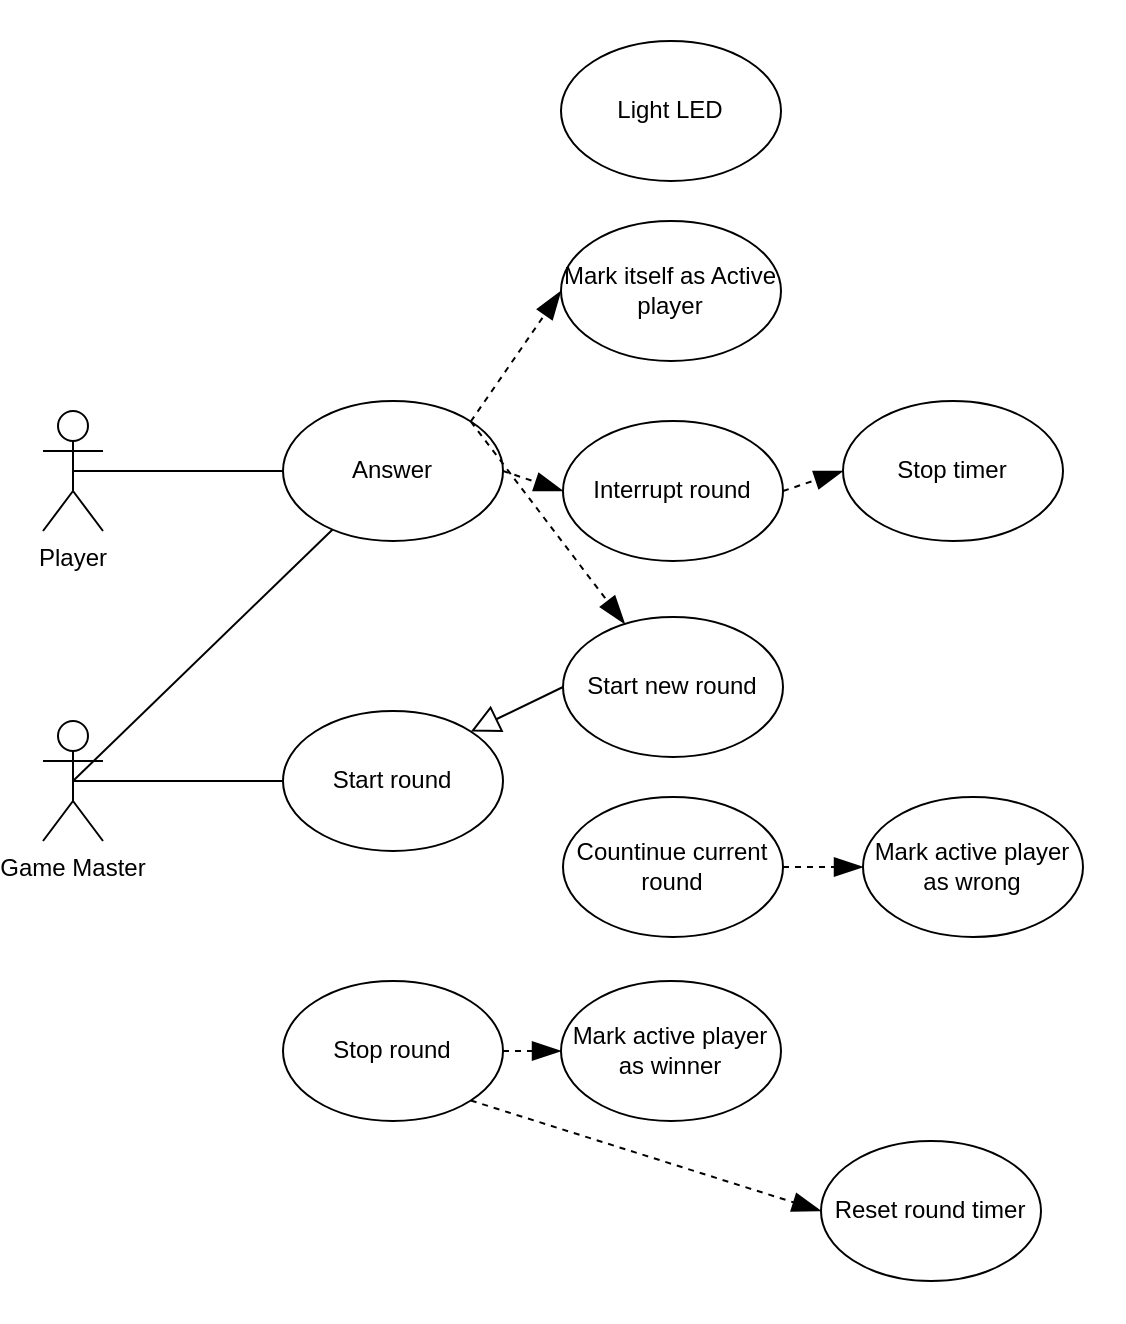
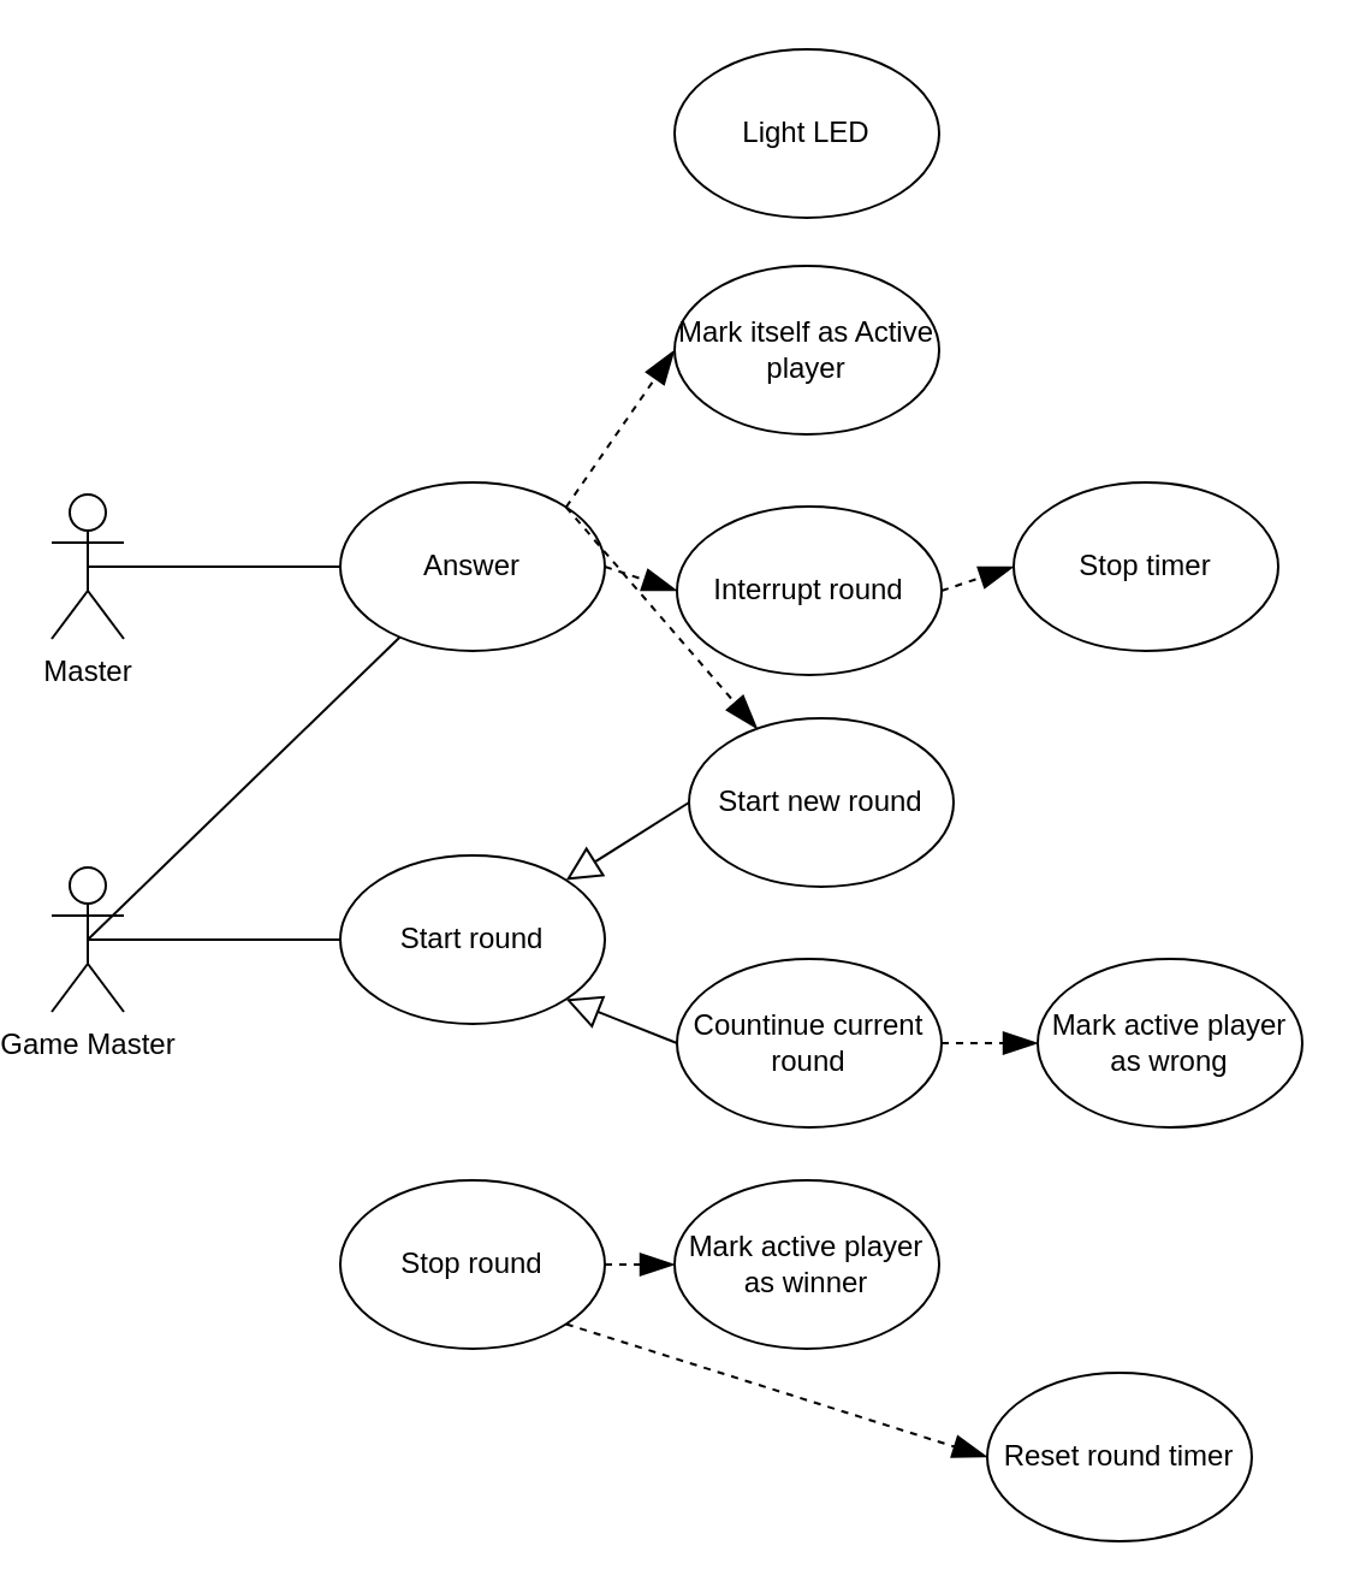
  <mxCell id="0" />
  <mxCell id="1" parent="0" />
  <mxCell id="2" value="Game Master" style="shape=umlActor;verticalLabelPosition=bottom;verticalAlign=top;html=1;outlineConnect=0;" vertex="1" parent="1"><mxGeometry x="20" y="360" width="30" height="60" as="geometry" /></mxCell>
- <mxCell id="3" value="Player" style="shape=umlActor;verticalLabelPosition=bottom;verticalAlign=top;html=1;outlineConnect=0;" vertex="1" parent="1"><mxGeometry x="20" y="205" width="30" height="60" as="geometry" /></mxCell>
+ <mxCell id="3" value="Master" style="shape=umlActor;verticalLabelPosition=bottom;verticalAlign=top;html=1;outlineConnect=0;" vertex="1" parent="1"><mxGeometry x="20" y="205" width="30" height="60" as="geometry" /></mxCell>
  <mxCell id="4" value="Start round" style="ellipse;whiteSpace=wrap;html=1;" vertex="1" parent="1"><mxGeometry x="140" y="355" width="110" height="70" as="geometry" /></mxCell>
- <mxCell id="5" value="Start new round" style="ellipse;whiteSpace=wrap;html=1;" vertex="1" parent="1"><mxGeometry x="280" y="308" width="110" height="70" as="geometry" /></mxCell>
+ <mxCell id="5" value="Start new round" style="ellipse;whiteSpace=wrap;html=1;" vertex="1" parent="1"><mxGeometry x="285" y="298" width="110" height="70" as="geometry" /></mxCell>
  <mxCell id="6" value="Countinue current round" style="ellipse;whiteSpace=wrap;html=1;" vertex="1" parent="1"><mxGeometry x="280" y="398" width="110" height="70" as="geometry" /></mxCell>
  <mxCell id="7" value="Stop round" style="ellipse;whiteSpace=wrap;html=1;" vertex="1" parent="1"><mxGeometry x="140" y="490" width="110" height="70" as="geometry" /></mxCell>
  <mxCell id="8" value="Mark active player as wrong" style="ellipse;whiteSpace=wrap;html=1;" vertex="1" parent="1"><mxGeometry x="430" y="398" width="110" height="70" as="geometry" /></mxCell>
  <mxCell id="9" value="Mark active player as winner" style="ellipse;whiteSpace=wrap;html=1;" vertex="1" parent="1"><mxGeometry x="279" y="490" width="110" height="70" as="geometry" /></mxCell>
  <mxCell id="10" value="Interrupt round" style="ellipse;whiteSpace=wrap;html=1;" vertex="1" parent="1"><mxGeometry x="280" y="210" width="110" height="70" as="geometry" /></mxCell>
  <mxCell id="11" value="Mark itself as Active player" style="ellipse;whiteSpace=wrap;html=1;" vertex="1" parent="1"><mxGeometry x="279" y="110" width="110" height="70" as="geometry" /></mxCell>
  <mxCell id="12" value="" style="endArrow=block;endFill=0;endSize=12;html=1;rounded=0;startArrow=none;startFill=0;exitX=0;exitY=0.5;exitDx=0;exitDy=0;entryX=1;entryY=0;entryDx=0;entryDy=0;" edge="1" parent="1" source="5" target="4"><mxGeometry width="160" relative="1" as="geometry"><mxPoint x="150" y="420" as="sourcePoint" /><mxPoint x="310" y="420" as="targetPoint" /></mxGeometry></mxCell>
+ <mxCell id="13" value="" style="endArrow=block;endFill=0;endSize=12;html=1;rounded=0;startArrow=none;startFill=0;exitX=0;exitY=0.5;exitDx=0;exitDy=0;entryX=1;entryY=1;entryDx=0;entryDy=0;" edge="1" parent="1" source="6" target="4"><mxGeometry width="160" relative="1" as="geometry"><mxPoint x="290" y="353" as="sourcePoint" /><mxPoint x="243.984" y="375.31" as="targetPoint" /></mxGeometry></mxCell>
  <mxCell id="14" value="" style="endArrow=blockThin;endFill=1;endSize=12;html=1;rounded=0;dashed=1;exitX=1;exitY=0.5;exitDx=0;exitDy=0;entryX=0;entryY=0.5;entryDx=0;entryDy=0;" edge="1" parent="1" source="6" target="8"><mxGeometry width="160" relative="1" as="geometry"><mxPoint x="230" y="480" as="sourcePoint" /><mxPoint x="390" y="480" as="targetPoint" /></mxGeometry></mxCell>
  <mxCell id="15" value="" style="endArrow=blockThin;endFill=1;endSize=12;html=1;rounded=0;dashed=1;exitX=1;exitY=0.5;exitDx=0;exitDy=0;entryX=0;entryY=0.5;entryDx=0;entryDy=0;" edge="1" parent="1" source="7" target="9"><mxGeometry width="160" relative="1" as="geometry"><mxPoint x="270" y="433" as="sourcePoint" /><mxPoint x="310" y="433" as="targetPoint" /></mxGeometry></mxCell>
  <mxCell id="16" value="Reset round timer" style="ellipse;whiteSpace=wrap;html=1;" vertex="1" parent="1"><mxGeometry x="409" y="570" width="110" height="70" as="geometry" /></mxCell>
  <mxCell id="17" value="" style="endArrow=blockThin;endFill=1;endSize=12;html=1;rounded=0;dashed=1;exitX=1;exitY=1;exitDx=0;exitDy=0;entryX=0;entryY=0.5;entryDx=0;entryDy=0;" edge="1" parent="1" source="7" target="16"><mxGeometry width="160" relative="1" as="geometry"><mxPoint x="260" y="535" as="sourcePoint" /><mxPoint x="300" y="535" as="targetPoint" /></mxGeometry></mxCell>
  <mxCell id="18" value="" style="endArrow=none;startArrow=none;endFill=0;startFill=0;endSize=8;startSize=10;html=1;rounded=0;entryX=0;entryY=0.5;entryDx=0;entryDy=0;exitX=0.5;exitY=0.5;exitDx=0;exitDy=0;exitPerimeter=0;" edge="1" parent="1" source="2" target="4"><mxGeometry width="160" relative="1" as="geometry"><mxPoint x="30" y="440" as="sourcePoint" /><mxPoint x="190" y="440" as="targetPoint" /></mxGeometry></mxCell>
  <mxCell id="19" value="" style="endArrow=none;startArrow=none;endFill=0;startFill=0;endSize=8;startSize=10;html=1;rounded=0;exitX=0.5;exitY=0.5;exitDx=0;exitDy=0;exitPerimeter=0;" edge="1" parent="1" source="2" target="20"><mxGeometry width="160" relative="1" as="geometry"><mxPoint x="45" y="400" as="sourcePoint" /><mxPoint x="150" y="400" as="targetPoint" /></mxGeometry></mxCell>
  <mxCell id="20" value="Answer" style="ellipse;whiteSpace=wrap;html=1;" vertex="1" parent="1"><mxGeometry x="140" y="200" width="110" height="70" as="geometry" /></mxCell>
  <mxCell id="21" value="" style="endArrow=blockThin;endFill=1;endSize=12;html=1;rounded=0;dashed=1;exitX=1;exitY=0.5;exitDx=0;exitDy=0;entryX=0;entryY=0.5;entryDx=0;entryDy=0;" edge="1" parent="1" source="20" target="10"><mxGeometry width="160" relative="1" as="geometry"><mxPoint x="400" y="443" as="sourcePoint" /><mxPoint x="440" y="443" as="targetPoint" /></mxGeometry></mxCell>
  <mxCell id="22" value="" style="endArrow=blockThin;endFill=1;endSize=12;html=1;rounded=0;dashed=1;exitX=1;exitY=0;exitDx=0;exitDy=0;entryX=0;entryY=0.5;entryDx=0;entryDy=0;" edge="1" parent="1" source="20" target="11"><mxGeometry width="160" relative="1" as="geometry"><mxPoint x="260" y="245" as="sourcePoint" /><mxPoint x="290" y="245" as="targetPoint" /></mxGeometry></mxCell>
  <mxCell id="23" value="Stop timer" style="ellipse;whiteSpace=wrap;html=1;" vertex="1" parent="1"><mxGeometry x="420" y="200" width="110" height="70" as="geometry" /></mxCell>
  <mxCell id="24" value="" style="endArrow=blockThin;endFill=1;endSize=12;html=1;rounded=0;dashed=1;exitX=1;exitY=0.5;exitDx=0;exitDy=0;entryX=0;entryY=0.5;entryDx=0;entryDy=0;" edge="1" parent="1" source="10" target="23"><mxGeometry width="160" relative="1" as="geometry"><mxPoint x="260" y="245" as="sourcePoint" /><mxPoint x="290" y="245" as="targetPoint" /></mxGeometry></mxCell>
  <mxCell id="25" value="Light LED" style="ellipse;whiteSpace=wrap;html=1;" vertex="1" parent="1"><mxGeometry x="279" y="20" width="110" height="70" as="geometry" /></mxCell>
  <mxCell id="26" value="" style="endArrow=blockThin;endFill=1;endSize=12;html=1;rounded=0;dashed=1;exitX=1;exitY=0;exitDx=0;exitDy=0;" edge="1" parent="1" source="20" target="5"><mxGeometry width="160" relative="1" as="geometry"><mxPoint x="400" y="245" as="sourcePoint" /><mxPoint x="430" y="245" as="targetPoint" /></mxGeometry></mxCell>
  <mxCell id="27" value="" style="endArrow=none;startArrow=none;endFill=0;startFill=0;endSize=8;startSize=10;html=1;rounded=0;entryX=0;entryY=0.5;entryDx=0;entryDy=0;exitX=0.5;exitY=0.5;exitDx=0;exitDy=0;exitPerimeter=0;" edge="1" parent="1" source="3" target="20"><mxGeometry width="160" relative="1" as="geometry"><mxPoint x="45" y="400" as="sourcePoint" /><mxPoint x="150" y="400" as="targetPoint" /></mxGeometry></mxCell>
